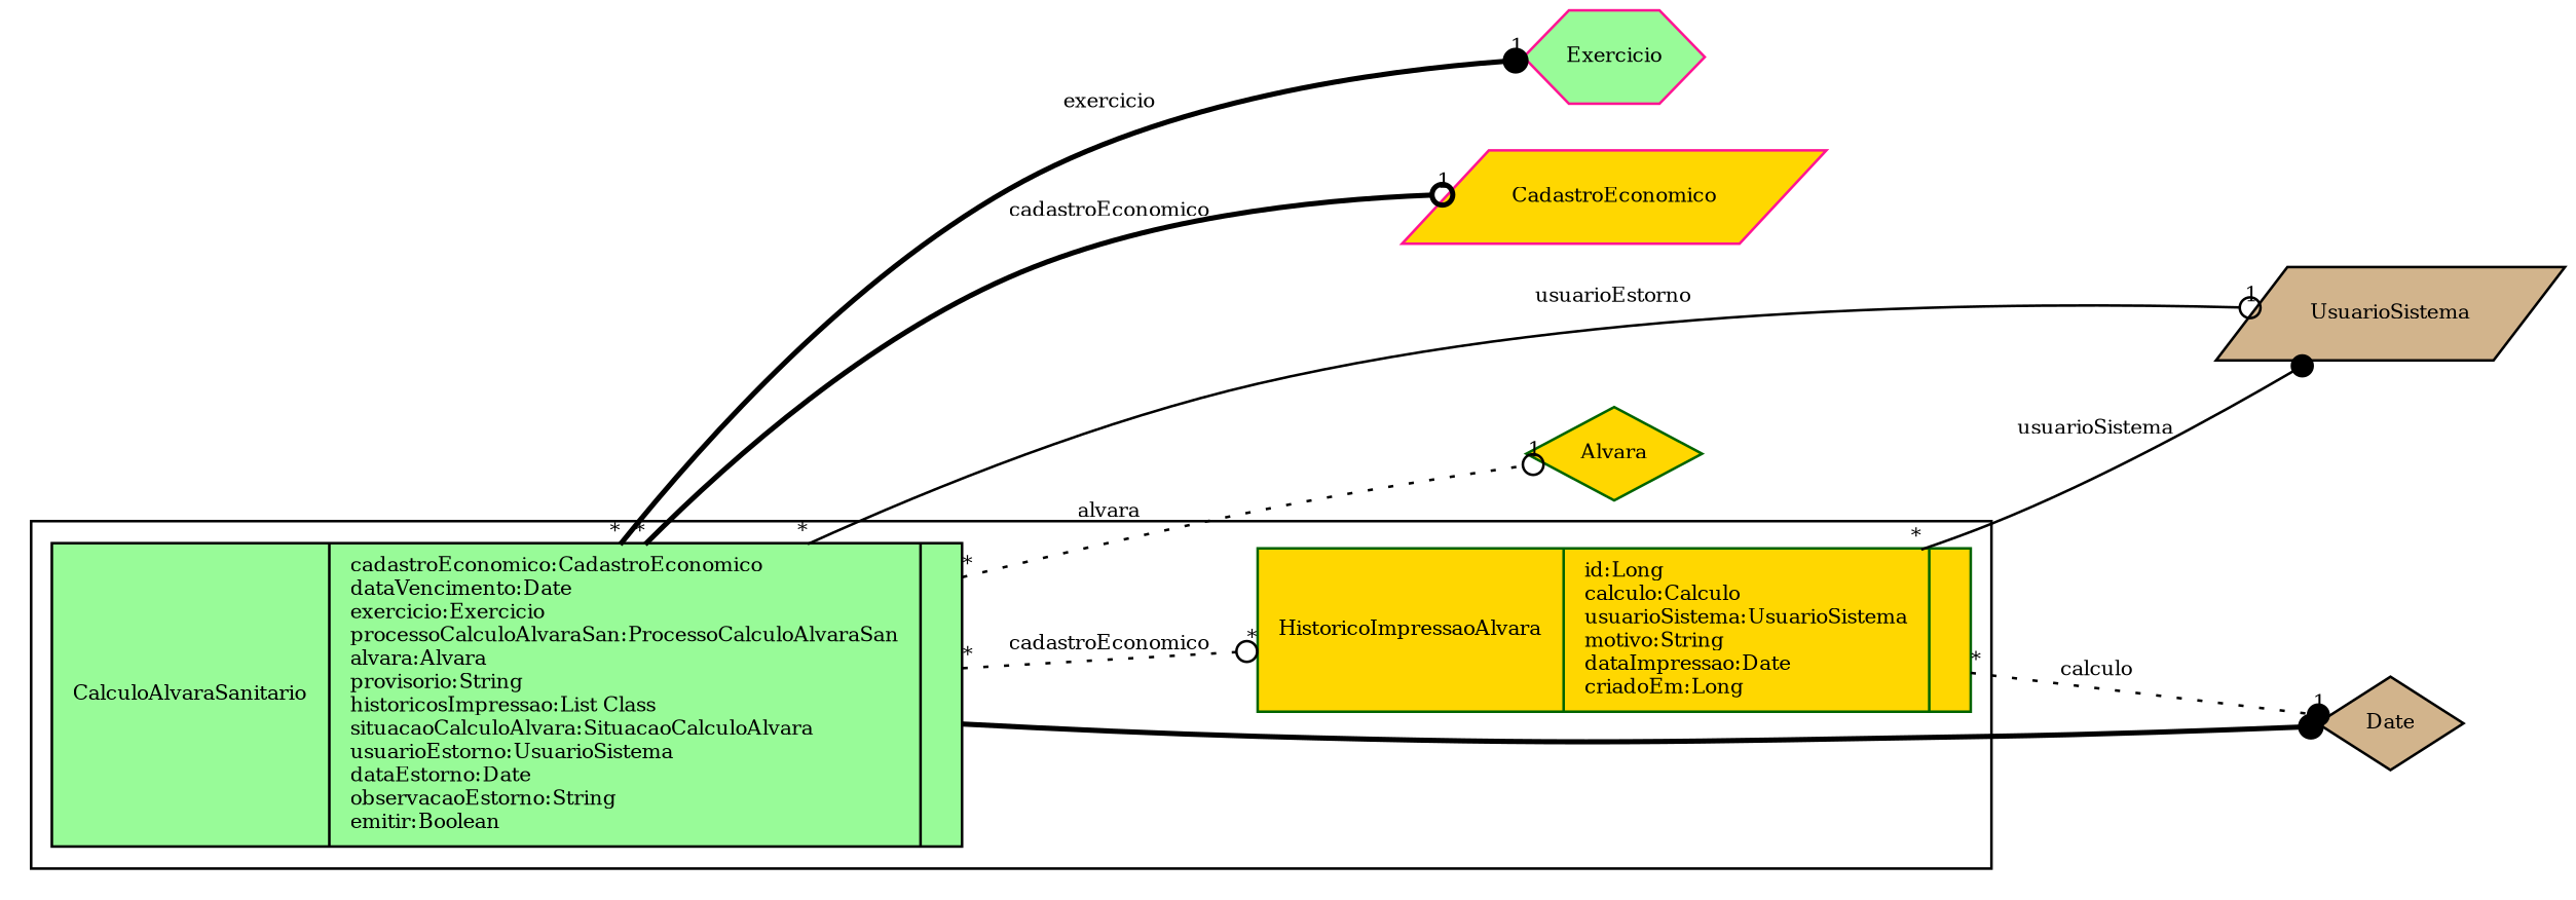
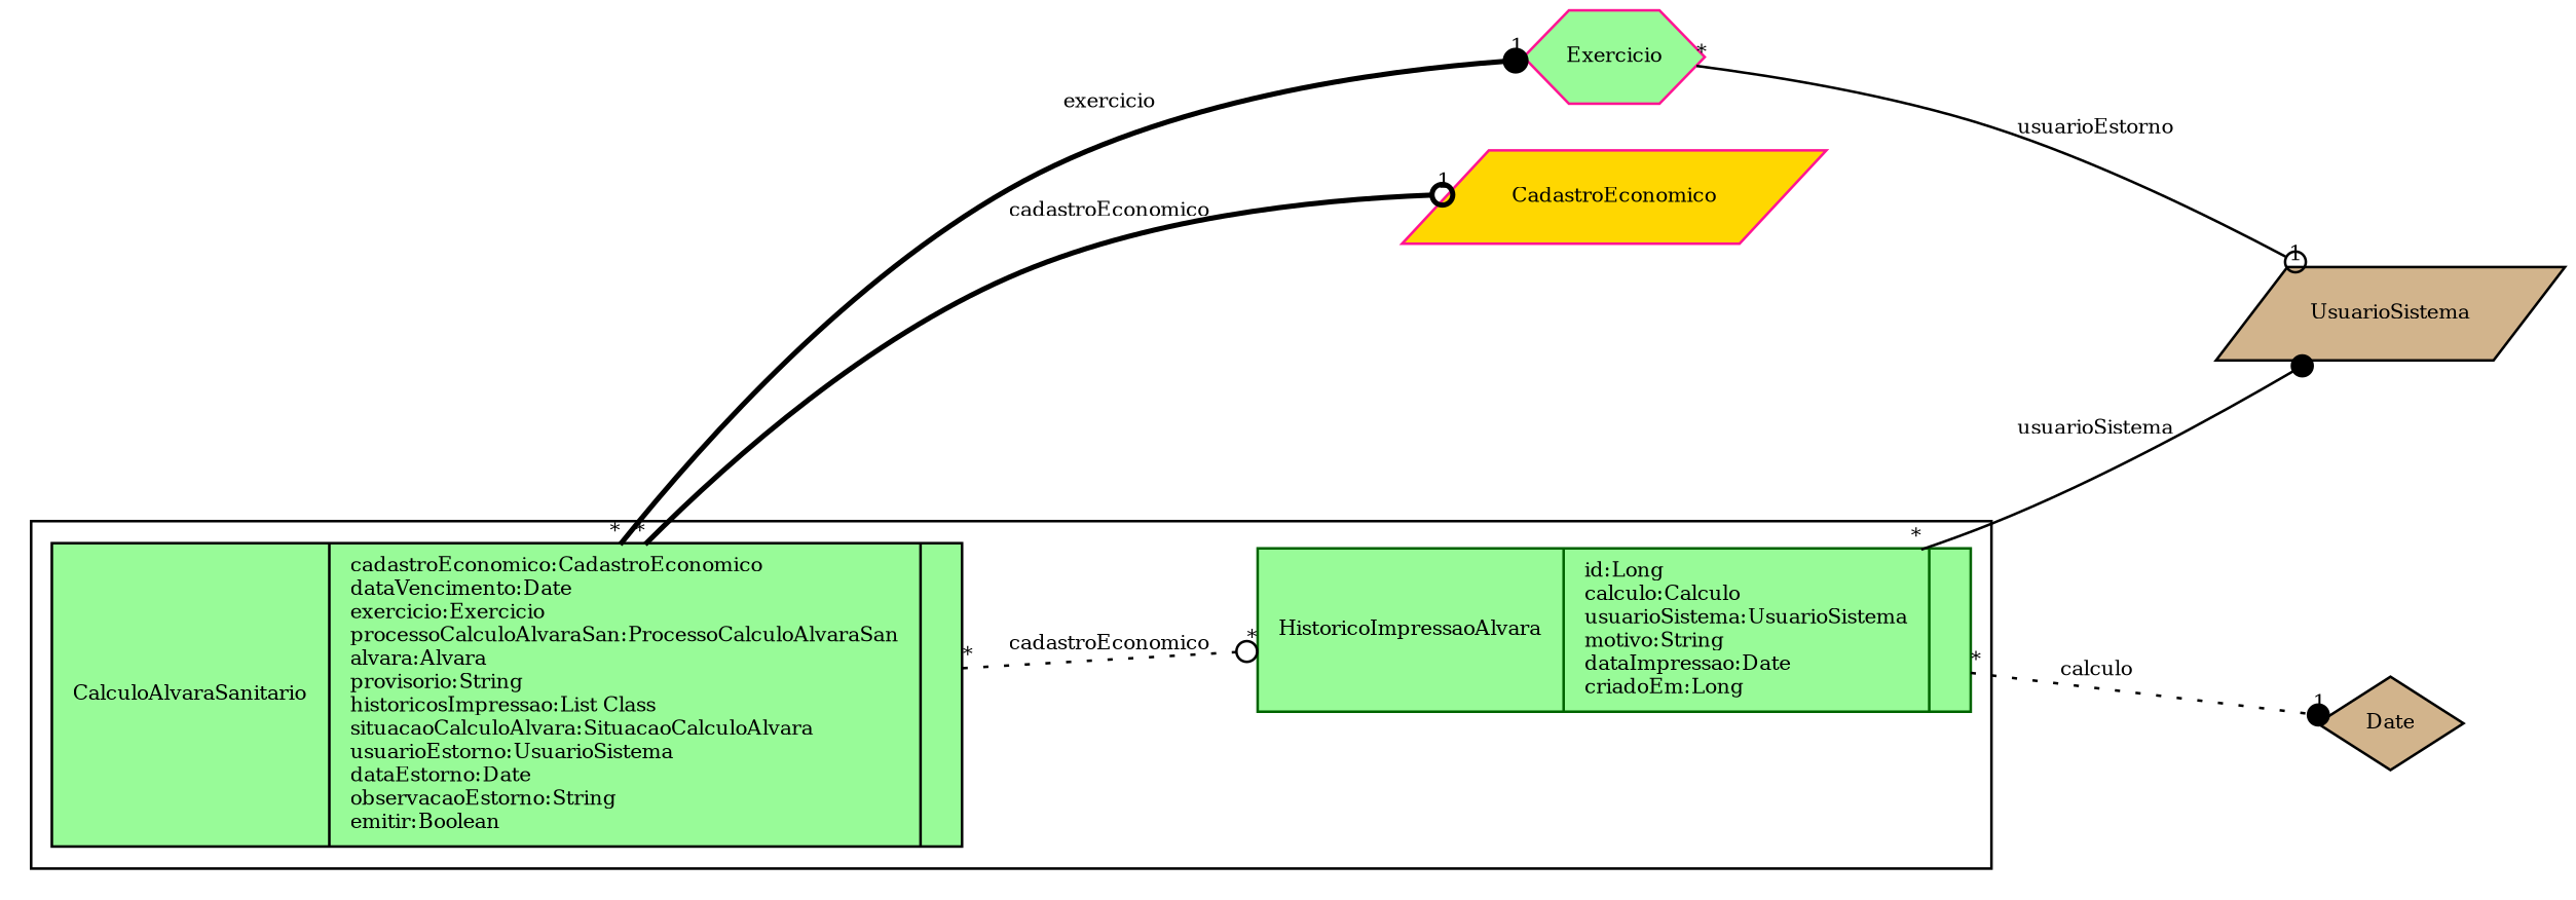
  digraph {
    fontname="Times-Roman"
    fontsize=8
    rankdir=LR
    node [color=black fillcolor=gold fontname="Times-Roman" fontsize=8 shape=record style=filled]
    edge [arrowhead=odot fontname="Times-Roman" fontsize=8 headlabel=1 style=dotted taillabel="*"]
    n1 [fillcolor=palegreen label="{CalculoAlvaraSanitario|cadastroEconomico:CadastroEconomico\ldataVencimento:Date\lexercicio:Exercicio\lprocessoCalculoAlvaraSan:ProcessoCalculoAlvaraSan\lalvara:Alvara\lprovisorio:String\lhistoricosImpressao:List Class\lsituacaoCalculoAlvara:SituacaoCalculoAlvara\lusuarioEstorno:UsuarioSistema\ldataEstorno:Date\lobservacaoEstorno:String\lemitir:Boolean\l|\l}"]
-   n2 [color=darkgreen label="{HistoricoImpressaoAlvara|id:Long\lcalculo:Calculo\lusuarioSistema:UsuarioSistema\lmotivo:String\ldataImpressao:Date\lcriadoEm:Long\l|\l}"]
+   n2 [color=darkgreen fillcolor=palegreen label="{HistoricoImpressaoAlvara|id:Long\lcalculo:Calculo\lusuarioSistema:UsuarioSistema\lmotivo:String\ldataImpressao:Date\lcriadoEm:Long\l|\l}"]
    CadastroEconomico [color=deeppink shape=parallelogram]
    Exercicio [color=deeppink fillcolor=palegreen shape=hexagon]
-   Alvara [color=darkgreen shape=diamond]
    UsuarioSistema [fillcolor=tan shape=parallelogram]
    n7 [fillcolor=tan label=Date shape=diamond]
    subgraph cluster_1 {
      n1
      n2
    }
    n1 -> n2 [headlabel="*" label=cadastroEconomico]
    n1 -> CadastroEconomico [label=cadastroEconomico style=bold]
    n1 -> Exercicio [arrowhead=dot label=exercicio style=bold]
-   n1 -> Alvara [label=alvara]
-   n1 -> UsuarioSistema [label=usuarioEstorno style=solid]
-   n1 -> n7 [arrowhead=dot style=bold headlabel="" taillabel=""]
+   Exercicio -> UsuarioSistema [label=usuarioEstorno style=solid]
    n2 -> UsuarioSistema [arrowhead=dot label=usuarioSistema style=solid]
    n2 -> n7 [arrowhead=dot label=calculo]
  }
